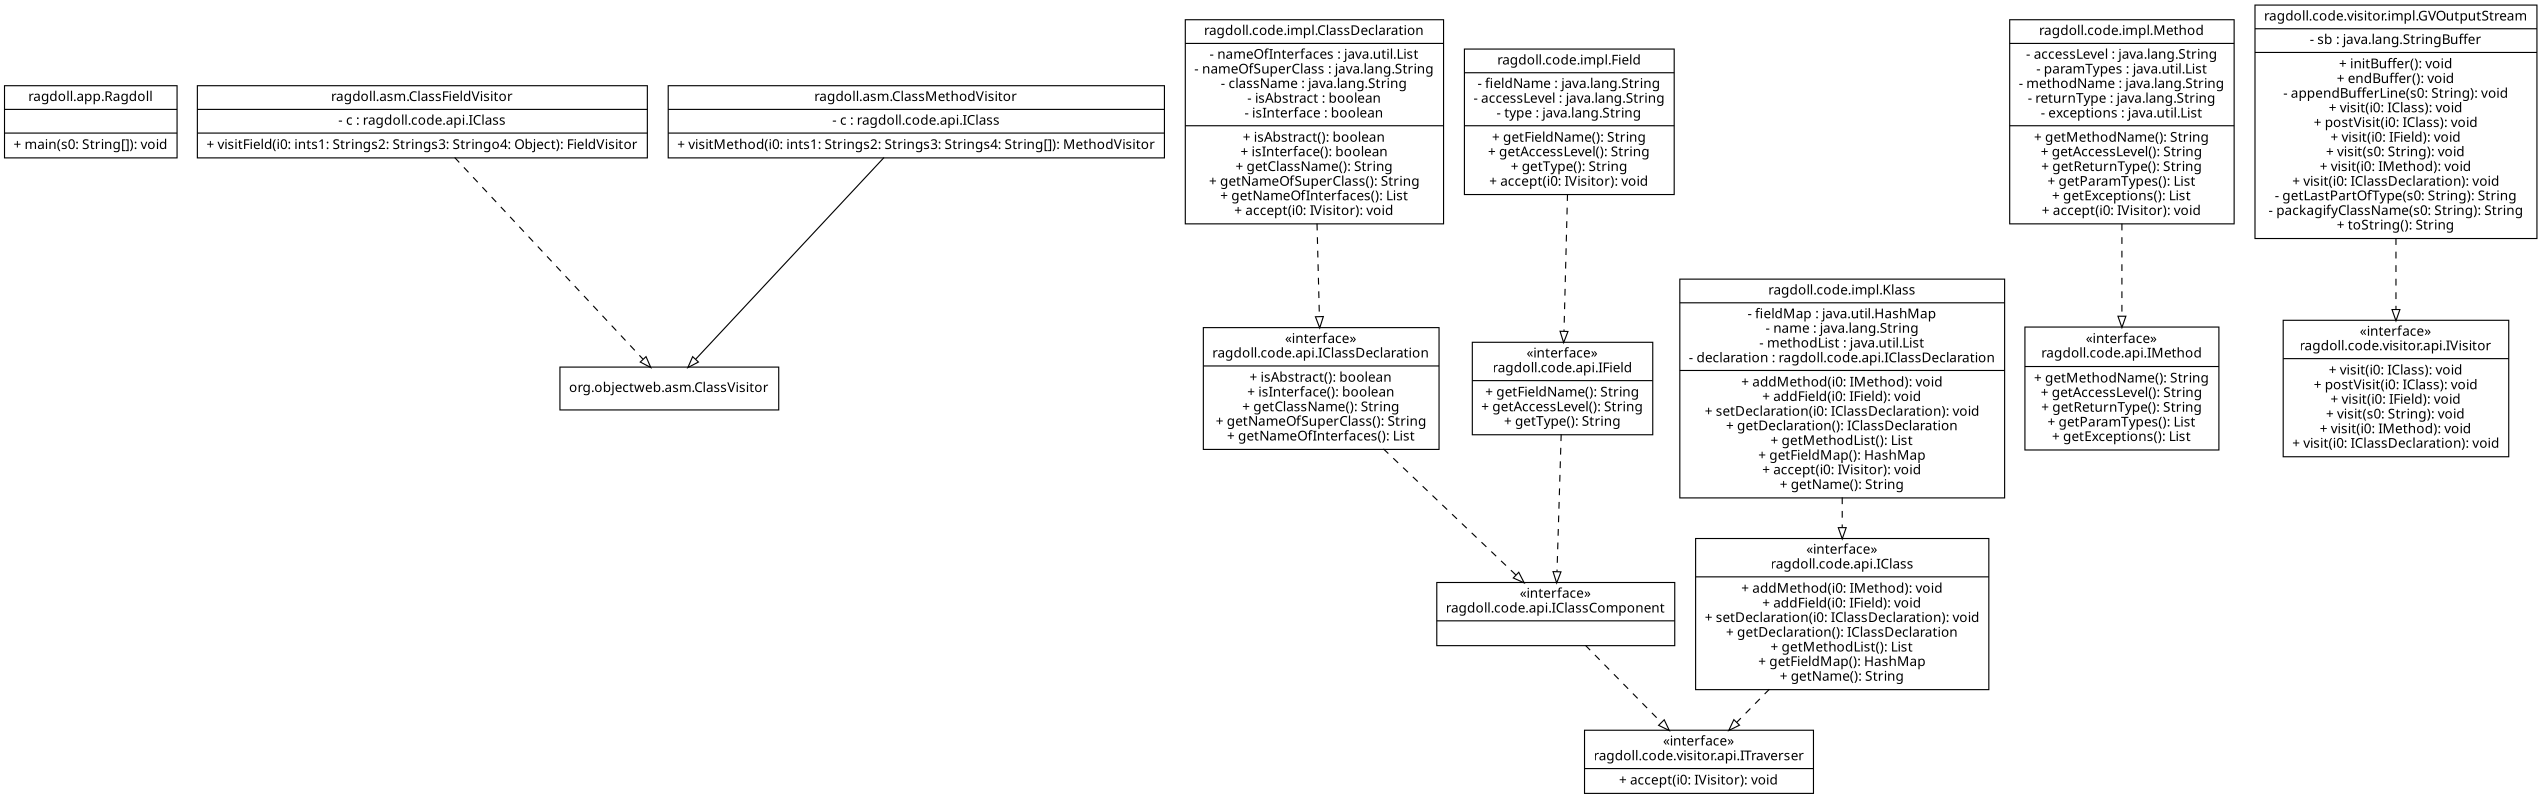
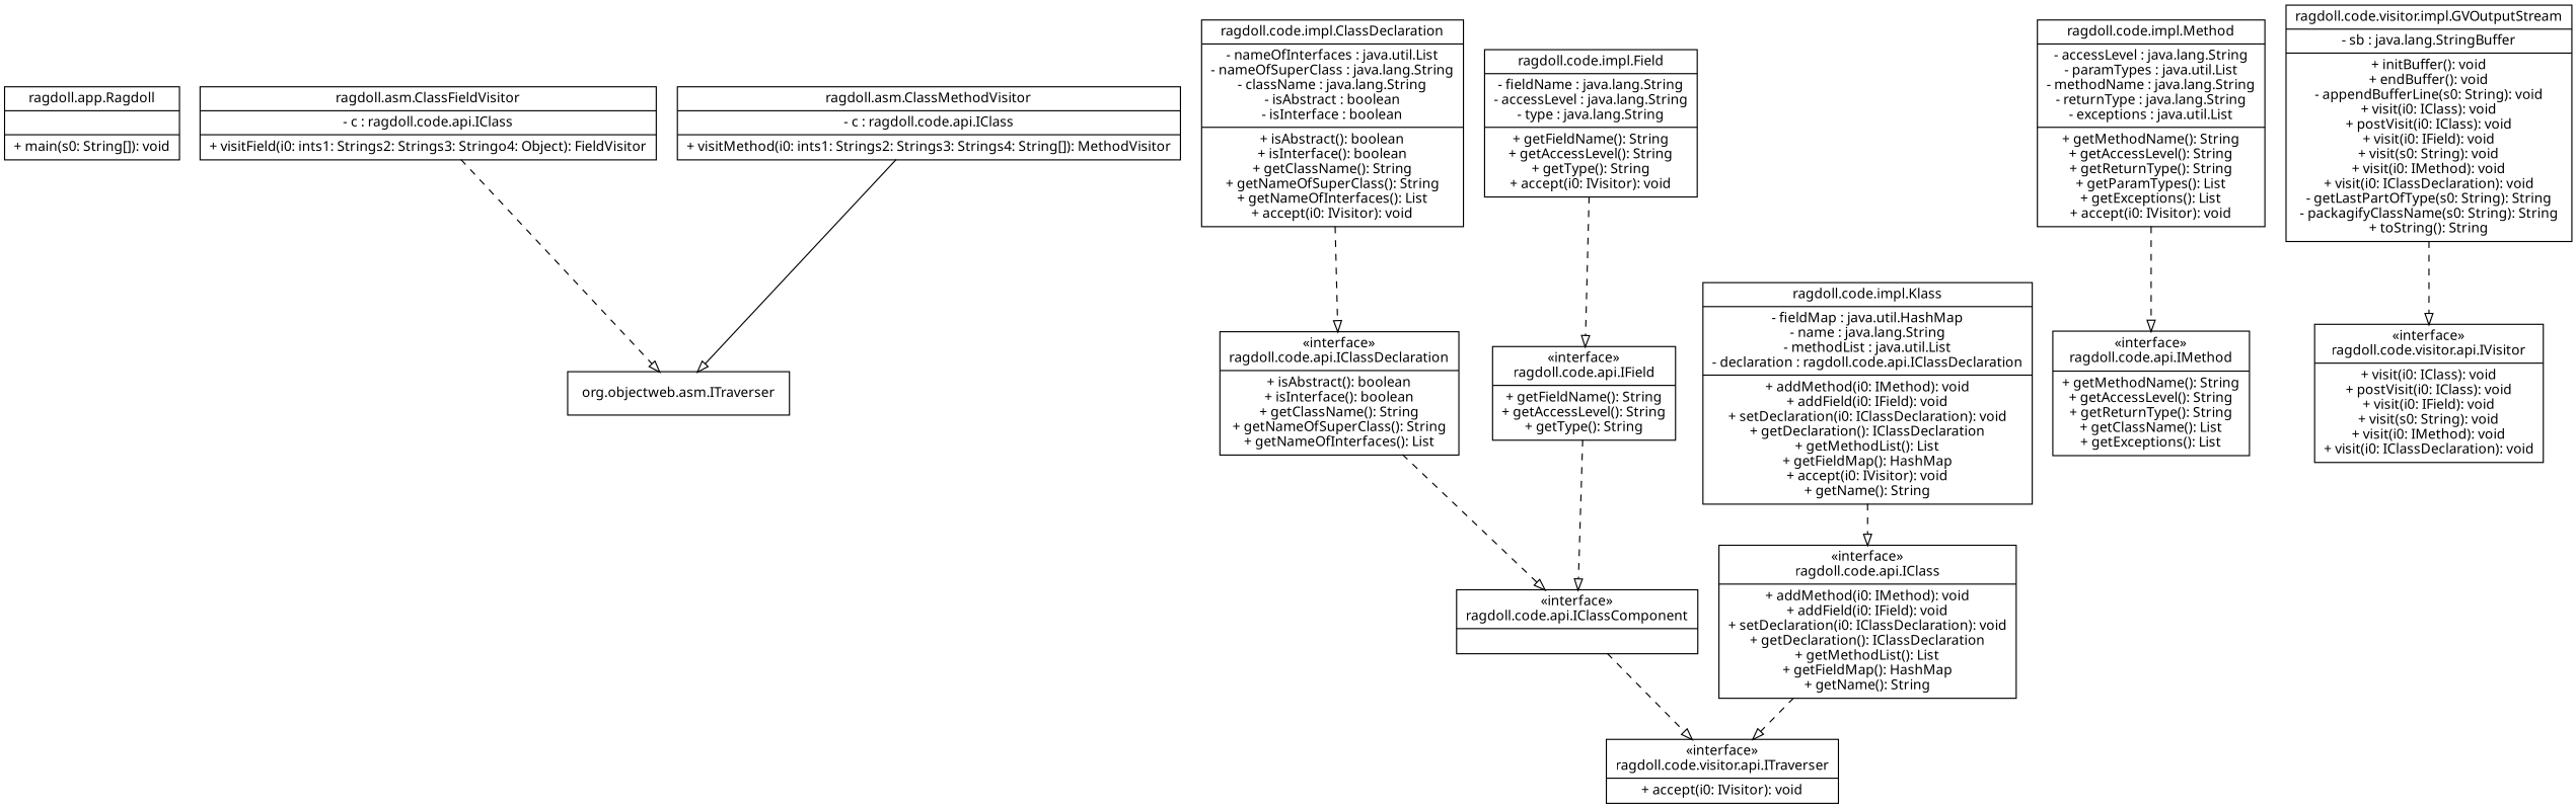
  digraph {
    fontname="Times New Roman"
    fontsize=12
    node [fontname="Times New Roman" fontsize=12 shape=record]
    edge [arrowhead=empty style=dashed]
    n1 [label=<{ragdoll.app.Ragdoll||+ main(s0: String[]): void<br/>}>]
    n2 [label=<{ragdoll.asm.ClassFieldVisitor|- c : ragdoll.code.api.IClass<br/>|+ visitField(i0: ints1: Strings2: Strings3: Stringo4: Object): FieldVisitor<br/>}>]
-   "org.objectweb.asm.ClassVisitor"
+   "org.objectweb.asm.ClassVisitor" [label="org.objectweb.asm.ITraverser"]
    n4 [label=<{ragdoll.asm.ClassMethodVisitor|- c : ragdoll.code.api.IClass<br/>|+ visitMethod(i0: ints1: Strings2: Strings3: Strings4: String[]): MethodVisitor<br/>}>]
    n5 [label=<{«interface»<br/>ragdoll.code.api.IClass|+ addMethod(i0: IMethod): void<br/>+ addField(i0: IField): void<br/>+ setDeclaration(i0: IClassDeclaration): void<br/>+ getDeclaration(): IClassDeclaration<br/>+ getMethodList(): List<br/>+ getFieldMap(): HashMap<br/>+ getName(): String<br/>}>]
    n6 [label=<{«interface»<br/>ragdoll.code.visitor.api.ITraverser|+ accept(i0: IVisitor): void<br/>}>]
    n7 [label=<{«interface»<br/>ragdoll.code.api.IClassComponent|}>]
    n8 [label=<{«interface»<br/>ragdoll.code.api.IClassDeclaration|+ isAbstract(): boolean<br/>+ isInterface(): boolean<br/>+ getClassName(): String<br/>+ getNameOfSuperClass(): String<br/>+ getNameOfInterfaces(): List<br/>}>]
    n9 [label=<{«interface»<br/>ragdoll.code.api.IField|+ getFieldName(): String<br/>+ getAccessLevel(): String<br/>+ getType(): String<br/>}>]
-   n10 [label=<{«interface»<br/>ragdoll.code.api.IMethod|+ getMethodName(): String<br/>+ getAccessLevel(): String<br/>+ getReturnType(): String<br/>+ getParamTypes(): List<br/>+ getExceptions(): List<br/>}>]
+   n10 [label=<{«interface»<br/>ragdoll.code.api.IMethod|+ getMethodName(): String<br/>+ getAccessLevel(): String<br/>+ getReturnType(): String<br/>+ getClassName(): List<br/>+ getExceptions(): List<br/>}>]
    n11 [label=<{ragdoll.code.impl.ClassDeclaration|- nameOfInterfaces : java.util.List<br/>- nameOfSuperClass : java.lang.String<br/>- className : java.lang.String<br/>- isAbstract : boolean<br/>- isInterface : boolean<br/>|+ isAbstract(): boolean<br/>+ isInterface(): boolean<br/>+ getClassName(): String<br/>+ getNameOfSuperClass(): String<br/>+ getNameOfInterfaces(): List<br/>+ accept(i0: IVisitor): void<br/>}>]
    n12 [label=<{ragdoll.code.impl.Field|- fieldName : java.lang.String<br/>- accessLevel : java.lang.String<br/>- type : java.lang.String<br/>|+ getFieldName(): String<br/>+ getAccessLevel(): String<br/>+ getType(): String<br/>+ accept(i0: IVisitor): void<br/>}>]
    n13 [label=<{ragdoll.code.impl.Klass|- fieldMap : java.util.HashMap<br/>- name : java.lang.String<br/>- methodList : java.util.List<br/>- declaration : ragdoll.code.api.IClassDeclaration<br/>|+ addMethod(i0: IMethod): void<br/>+ addField(i0: IField): void<br/>+ setDeclaration(i0: IClassDeclaration): void<br/>+ getDeclaration(): IClassDeclaration<br/>+ getMethodList(): List<br/>+ getFieldMap(): HashMap<br/>+ accept(i0: IVisitor): void<br/>+ getName(): String<br/>}>]
    n14 [label=<{ragdoll.code.impl.Method|- accessLevel : java.lang.String<br/>- paramTypes : java.util.List<br/>- methodName : java.lang.String<br/>- returnType : java.lang.String<br/>- exceptions : java.util.List<br/>|+ getMethodName(): String<br/>+ getAccessLevel(): String<br/>+ getReturnType(): String<br/>+ getParamTypes(): List<br/>+ getExceptions(): List<br/>+ accept(i0: IVisitor): void<br/>}>]
    n15 [label=<{«interface»<br/>ragdoll.code.visitor.api.IVisitor|+ visit(i0: IClass): void<br/>+ postVisit(i0: IClass): void<br/>+ visit(i0: IField): void<br/>+ visit(s0: String): void<br/>+ visit(i0: IMethod): void<br/>+ visit(i0: IClassDeclaration): void<br/>}>]
    n16 [label=<{ragdoll.code.visitor.impl.GVOutputStream|- sb : java.lang.StringBuffer<br/>|+ initBuffer(): void<br/>+ endBuffer(): void<br/>- appendBufferLine(s0: String): void<br/>+ visit(i0: IClass): void<br/>+ postVisit(i0: IClass): void<br/>+ visit(i0: IField): void<br/>+ visit(s0: String): void<br/>+ visit(i0: IMethod): void<br/>+ visit(i0: IClassDeclaration): void<br/>- getLastPartOfType(s0: String): String<br/>- packagifyClassName(s0: String): String<br/>+ toString(): String<br/>}>]
    n2 -> "org.objectweb.asm.ClassVisitor"
    n4 -> "org.objectweb.asm.ClassVisitor" [style=solid]
    n5 -> n6
    n7 -> n6
    n8 -> n7
    n9 -> n7
    n11 -> n8
    n12 -> n9
    n13 -> n5
    n14 -> n10
    n16 -> n15
  }
